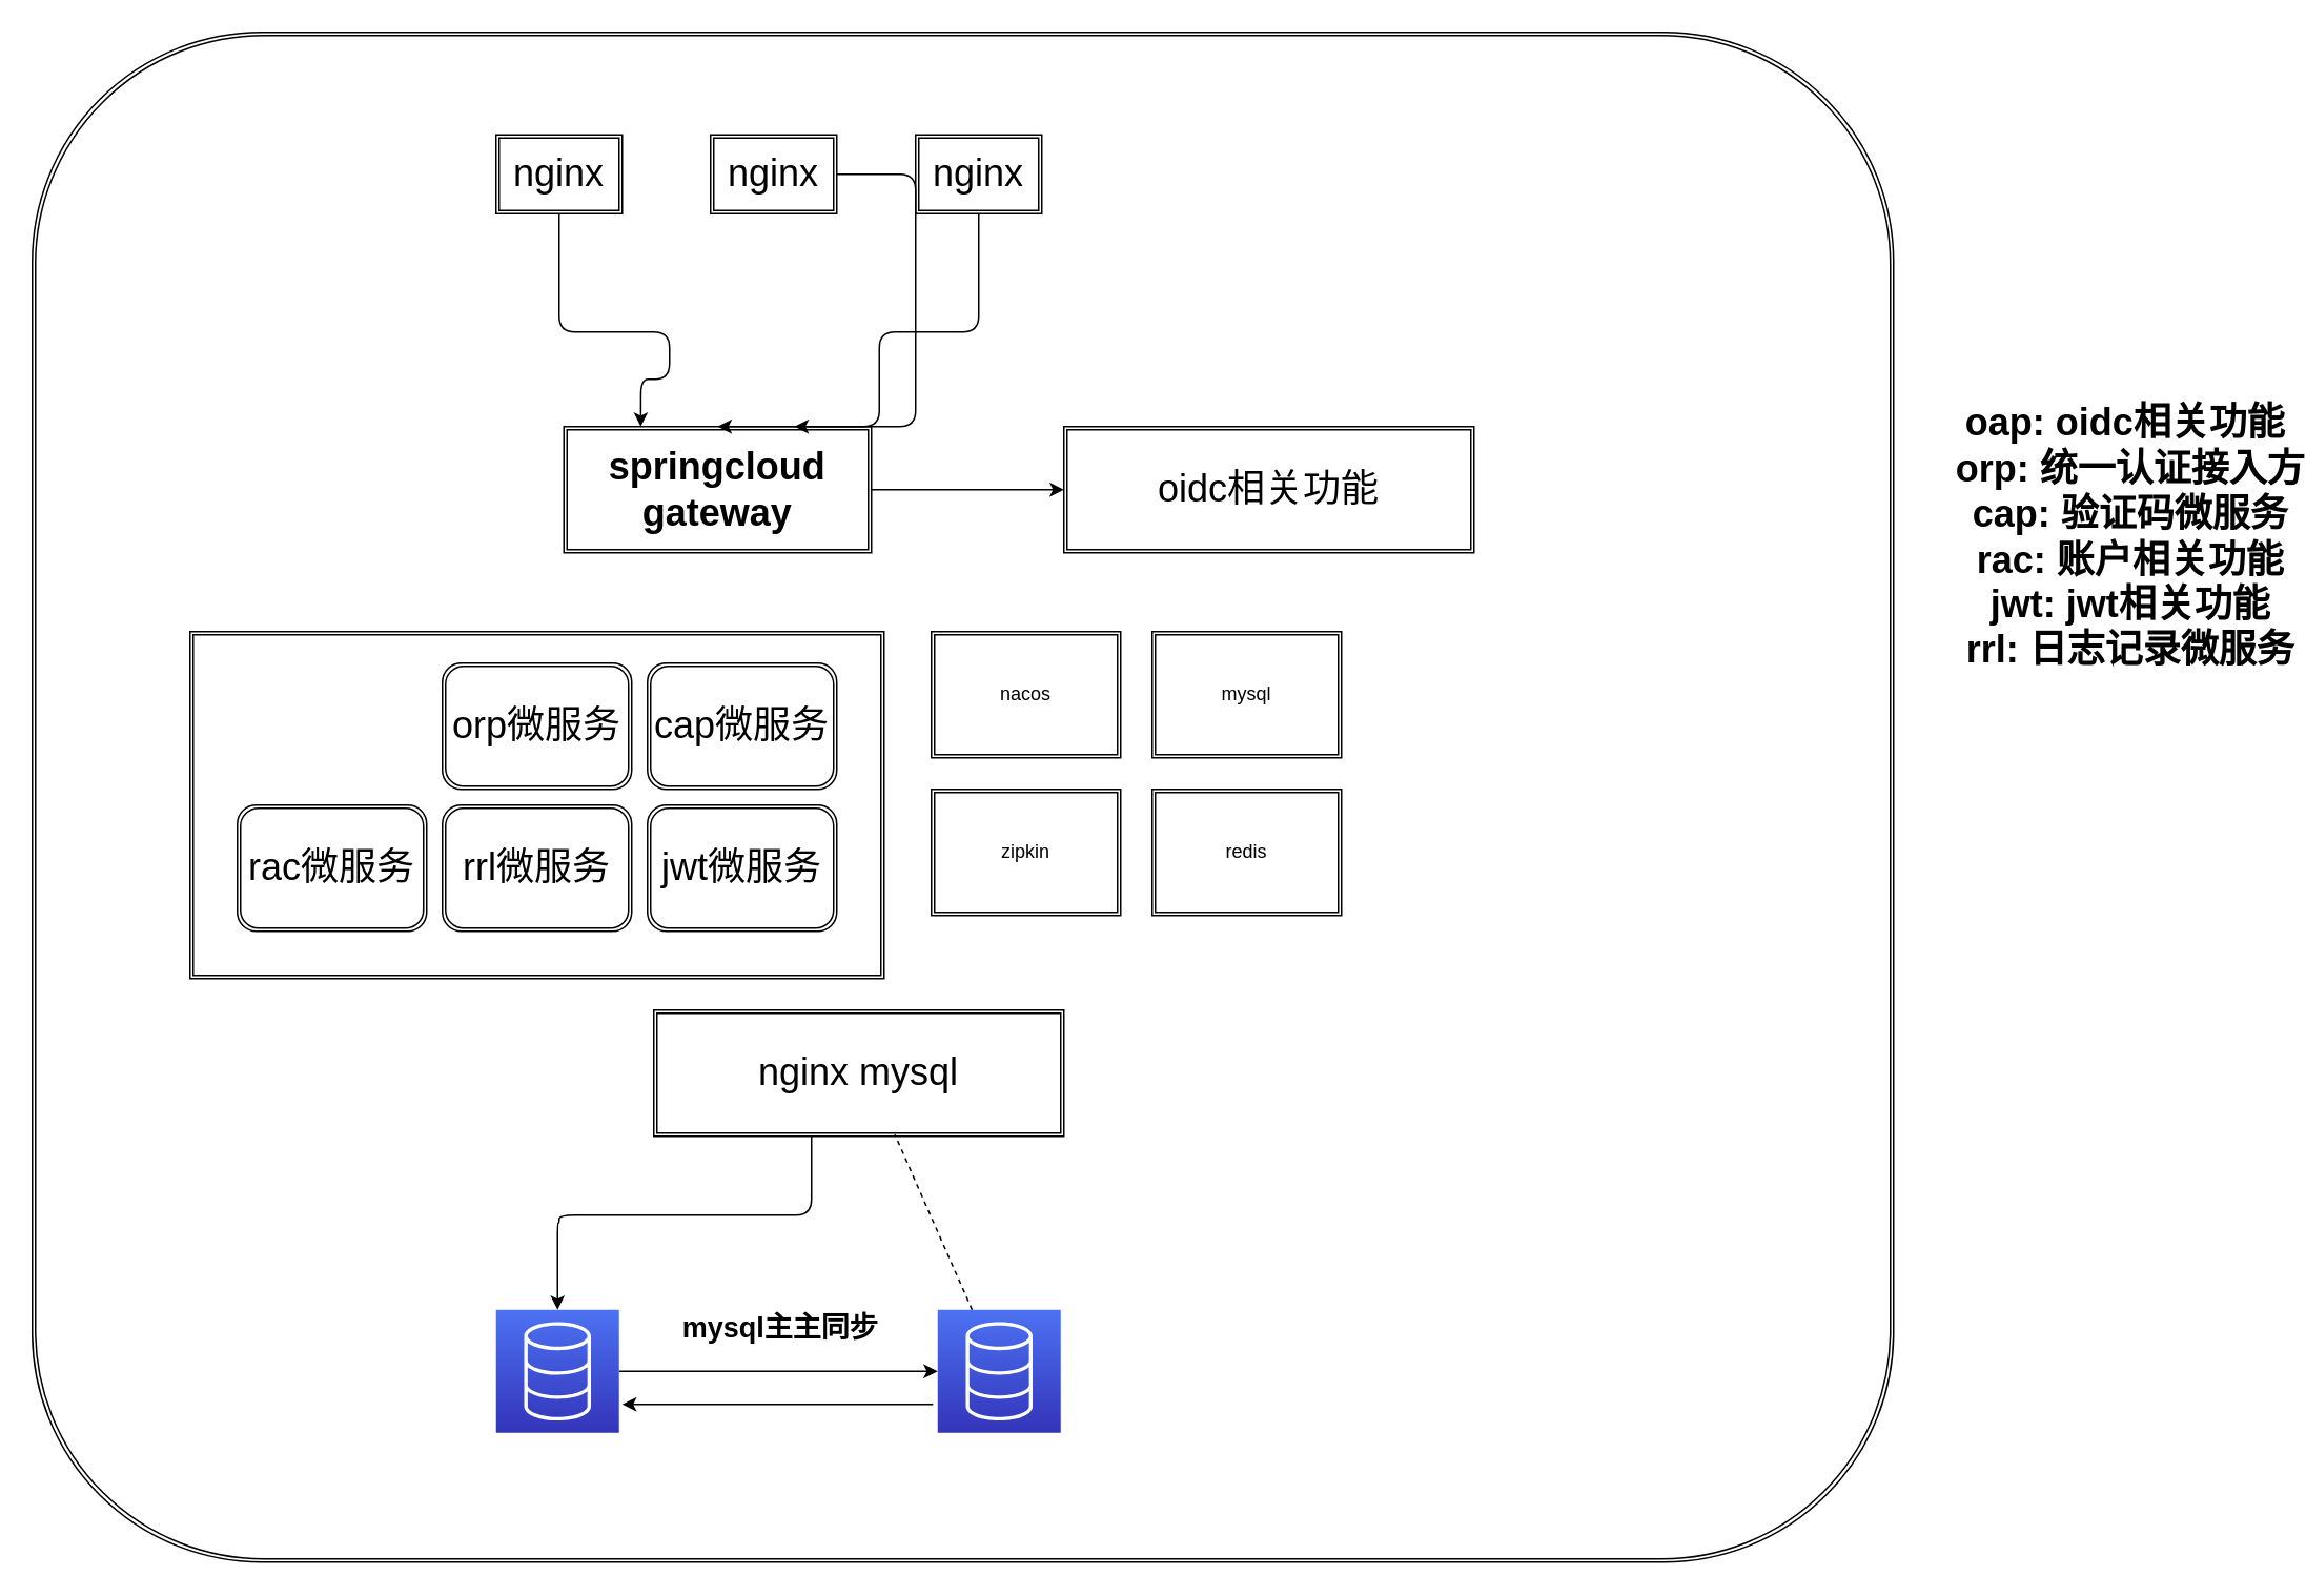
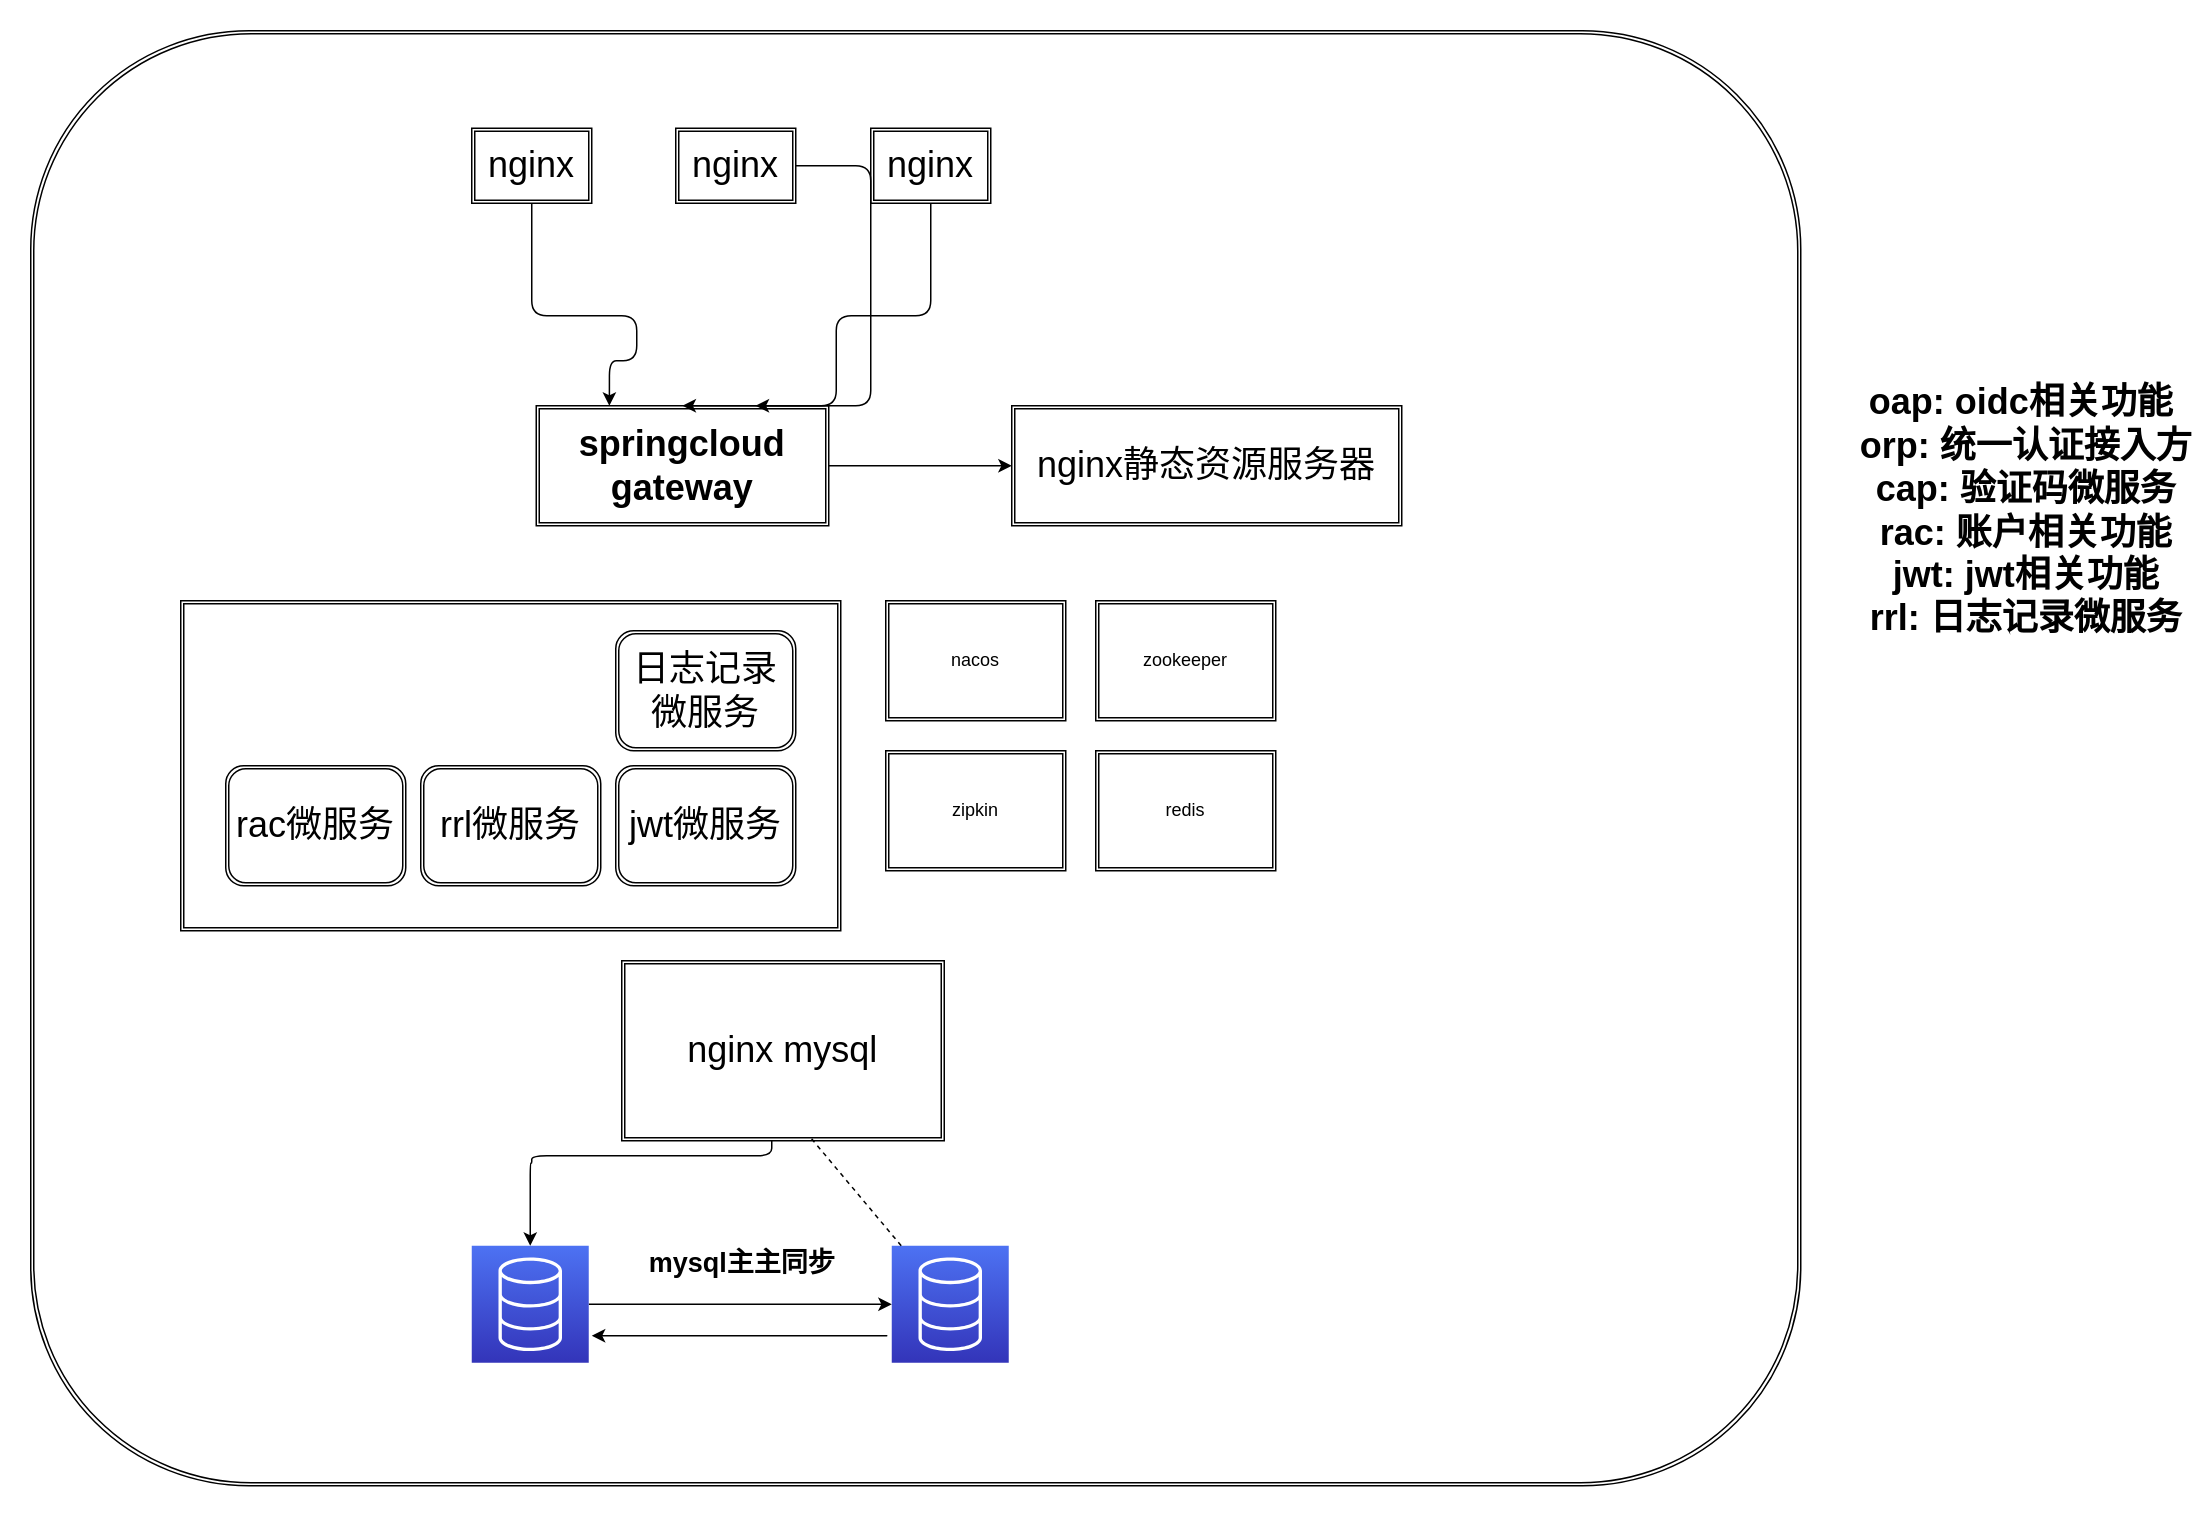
  <mxCell id="0" />
  <mxCell id="1" parent="0" />
  <mxCell id="2" value="" style="shape=ext;double=1;rounded=1;whiteSpace=wrap;html=1;" vertex="1" parent="1"><mxGeometry x="20" y="20" width="1180" height="970" as="geometry" /></mxCell>
  <mxCell id="3" value="" style="shape=ext;double=1;rounded=0;whiteSpace=wrap;html=1;" vertex="1" parent="1"><mxGeometry x="120" y="400" width="440" height="220" as="geometry" /></mxCell>
  <mxCell id="4" value="" style="outlineConnect=0;fontColor=#232F3E;gradientColor=#4D72F3;gradientDirection=north;fillColor=#3334B9;strokeColor=#ffffff;dashed=0;verticalLabelPosition=bottom;verticalAlign=top;align=center;html=1;fontSize=12;fontStyle=0;aspect=fixed;shape=mxgraph.aws4.resourceIcon;resIcon=mxgraph.aws4.database;" vertex="1" parent="1"><mxGeometry x="594" y="830" width="78" height="78" as="geometry" /></mxCell>
  <mxCell id="5" style="edgeStyle=orthogonalEdgeStyle;rounded=0;orthogonalLoop=1;jettySize=auto;html=1;" edge="1" parent="1" source="6" target="4"><mxGeometry relative="1" as="geometry" /></mxCell>
  <mxCell id="6" value="" style="outlineConnect=0;fontColor=#232F3E;gradientColor=#4D72F3;gradientDirection=north;fillColor=#3334B9;strokeColor=#ffffff;dashed=0;verticalLabelPosition=bottom;verticalAlign=top;align=center;html=1;fontSize=12;fontStyle=0;aspect=fixed;shape=mxgraph.aws4.resourceIcon;resIcon=mxgraph.aws4.database;" vertex="1" parent="1"><mxGeometry x="314" y="830" width="78" height="78" as="geometry" /></mxCell>
  <mxCell id="7" value="&lt;font style=&quot;font-size: 24px&quot;&gt;nginx&lt;/font&gt;" style="shape=ext;double=1;rounded=0;whiteSpace=wrap;html=1;" vertex="1" parent="1"><mxGeometry x="314" y="85" width="80" height="50" as="geometry" /></mxCell>
  <mxCell id="8" value="&lt;span style=&quot;font-size: 24px&quot;&gt;nginx&lt;/span&gt;" style="shape=ext;double=1;rounded=0;whiteSpace=wrap;html=1;" vertex="1" parent="1"><mxGeometry x="450" y="85" width="80" height="50" as="geometry" /></mxCell>
  <mxCell id="9" value="&lt;span style=&quot;font-size: 24px&quot;&gt;nginx&lt;/span&gt;" style="shape=ext;double=1;rounded=0;whiteSpace=wrap;html=1;" vertex="1" parent="1"><mxGeometry x="580" y="85" width="80" height="50" as="geometry" /></mxCell>
  <mxCell id="10" style="edgeStyle=orthogonalEdgeStyle;rounded=0;orthogonalLoop=1;jettySize=auto;html=1;" edge="1" parent="1" source="11" target="15"><mxGeometry relative="1" as="geometry" /></mxCell>
  <mxCell id="11" value="&lt;span style=&quot;font-size: 24px ; font-weight: 700&quot;&gt;springcloud gateway&lt;/span&gt;" style="shape=ext;double=1;rounded=0;whiteSpace=wrap;html=1;" vertex="1" parent="1"><mxGeometry x="357" y="270" width="195" height="80" as="geometry" /></mxCell>
  <mxCell id="12" value="" style="edgeStyle=segmentEdgeStyle;endArrow=classic;html=1;exitX=0.5;exitY=1;exitDx=0;exitDy=0;entryX=0.25;entryY=0;entryDx=0;entryDy=0;" edge="1" parent="1" source="7" target="11"><mxGeometry width="50" height="50" relative="1" as="geometry"><mxPoint x="710" y="460" as="sourcePoint" /><mxPoint x="350" y="240" as="targetPoint" /><Array as="points"><mxPoint x="354" y="210" /><mxPoint x="424" y="210" /><mxPoint x="424" y="240" /></Array></mxGeometry></mxCell>
  <mxCell id="13" value="" style="edgeStyle=elbowEdgeStyle;elbow=vertical;endArrow=classic;html=1;entryX=0.5;entryY=0;entryDx=0;entryDy=0;" edge="1" parent="1" source="8" target="11"><mxGeometry width="50" height="50" relative="1" as="geometry"><mxPoint x="530" y="190" as="sourcePoint" /><mxPoint x="490" y="250" as="targetPoint" /><Array as="points"><mxPoint x="580" y="210" /></Array></mxGeometry></mxCell>
  <mxCell id="14" value="" style="edgeStyle=segmentEdgeStyle;endArrow=classic;html=1;exitX=0.5;exitY=1;exitDx=0;exitDy=0;entryX=0.75;entryY=0;entryDx=0;entryDy=0;" edge="1" parent="1" source="9" target="11"><mxGeometry width="50" height="50" relative="1" as="geometry"><mxPoint x="640" y="250" as="sourcePoint" /><mxPoint x="690" y="200" as="targetPoint" /><Array as="points"><mxPoint x="620" y="210" /><mxPoint x="557" y="210" /></Array></mxGeometry></mxCell>
- <mxCell id="15" value="&lt;font style=&quot;font-size: 24px&quot;&gt;oidc相关功能&lt;/font&gt;" style="shape=ext;double=1;rounded=0;whiteSpace=wrap;html=1;" vertex="1" parent="1"><mxGeometry x="674" y="270" width="260" height="80" as="geometry" /></mxCell>
- <mxCell id="16" value="&lt;font style=&quot;font-size: 24px&quot;&gt;nginx mysql&lt;/font&gt;" style="shape=ext;double=1;rounded=0;whiteSpace=wrap;html=1;" vertex="1" parent="1"><mxGeometry x="414" y="640" width="260" height="80" as="geometry" /></mxCell>
+ <mxCell id="15" value="&lt;font style=&quot;font-size: 24px&quot;&gt;nginx静态资源服务器&lt;/font&gt;" style="shape=ext;double=1;rounded=0;whiteSpace=wrap;html=1;" vertex="1" parent="1"><mxGeometry x="674" y="270" width="260" height="80" as="geometry" /></mxCell>
+ <mxCell id="16" value="&lt;font style=&quot;font-size: 24px&quot;&gt;nginx mysql&lt;/font&gt;" style="shape=ext;double=1;rounded=0;whiteSpace=wrap;html=1;" vertex="1" parent="1"><mxGeometry x="414" y="640" width="215" height="120" as="geometry" /></mxCell>
  <mxCell id="17" value="" style="edgeStyle=elbowEdgeStyle;elbow=horizontal;endArrow=classic;html=1;entryX=1.026;entryY=0.769;entryDx=0;entryDy=0;entryPerimeter=0;" edge="1" parent="1" target="6"><mxGeometry width="50" height="50" relative="1" as="geometry"><mxPoint x="584" y="890" as="sourcePoint" /><mxPoint x="544" y="770" as="targetPoint" /><Array as="points"><mxPoint x="594" y="890" /></Array></mxGeometry></mxCell>
  <mxCell id="18" value="&lt;font style=&quot;font-size: 18px&quot;&gt;mysql主主同步&lt;/font&gt;" style="text;strokeColor=none;fillColor=none;html=1;fontSize=24;fontStyle=1;verticalAlign=middle;align=center;" vertex="1" parent="1"><mxGeometry x="444" y="820" width="100" height="40" as="geometry" /></mxCell>
  <mxCell id="19" value="" style="edgeStyle=segmentEdgeStyle;endArrow=classic;html=1;" edge="1" parent="1" source="16" target="6"><mxGeometry width="50" height="50" relative="1" as="geometry"><mxPoint x="438" y="720" as="sourcePoint" /><mxPoint x="374" y="775" as="targetPoint" /><Array as="points"><mxPoint x="514" y="770" /><mxPoint x="354" y="770" /><mxPoint x="354" y="775" /><mxPoint x="353" y="775" /></Array></mxGeometry></mxCell>
  <mxCell id="20" value="" style="endArrow=none;dashed=1;html=1;entryX=0.588;entryY=0.988;entryDx=0;entryDy=0;entryPerimeter=0;" edge="1" parent="1" source="4" target="16"><mxGeometry width="50" height="50" relative="1" as="geometry"><mxPoint x="514" y="590" as="sourcePoint" /><mxPoint x="564" y="540" as="targetPoint" /></mxGeometry></mxCell>
  <mxCell id="21" value="&lt;font style=&quot;font-size: 24px&quot;&gt;jwt微服务&lt;/font&gt;" style="shape=ext;double=1;rounded=1;whiteSpace=wrap;html=1;" vertex="1" parent="1"><mxGeometry x="410" y="510" width="120" height="80" as="geometry" /></mxCell>
  <mxCell id="22" value="&lt;font style=&quot;font-size: 24px&quot;&gt;rac微服务&lt;/font&gt;" style="shape=ext;double=1;rounded=1;whiteSpace=wrap;html=1;" vertex="1" parent="1"><mxGeometry x="150" y="510" width="120" height="80" as="geometry" /></mxCell>
  <mxCell id="23" value="&lt;font style=&quot;font-size: 24px&quot;&gt;rrl微服务&lt;/font&gt;" style="shape=ext;double=1;rounded=1;whiteSpace=wrap;html=1;" vertex="1" parent="1"><mxGeometry x="280" y="510" width="120" height="80" as="geometry" /></mxCell>
- <mxCell id="24" value="&lt;font style=&quot;font-size: 24px&quot;&gt;orp微服务&lt;/font&gt;" style="shape=ext;double=1;rounded=1;whiteSpace=wrap;html=1;" vertex="1" parent="1"><mxGeometry x="280" y="420" width="120" height="80" as="geometry" /></mxCell>
- <mxCell id="25" value="&lt;font style=&quot;font-size: 24px&quot;&gt;cap微服务&lt;/font&gt;" style="shape=ext;double=1;rounded=1;whiteSpace=wrap;html=1;" vertex="1" parent="1"><mxGeometry x="410" y="420" width="120" height="80" as="geometry" /></mxCell>
+ <mxCell id="25" value="&lt;font style=&quot;font-size: 24px&quot;&gt;日志记录微服务&lt;/font&gt;" style="shape=ext;double=1;rounded=1;whiteSpace=wrap;html=1;" vertex="1" parent="1"><mxGeometry x="410" y="420" width="120" height="80" as="geometry" /></mxCell>
  <mxCell id="26" value="oap: oidc相关功能&amp;nbsp;&lt;br&gt;orp: 统一认证接入方&lt;br&gt;cap: 验证码微服务&lt;br&gt;rac: 账户相关功能&lt;br&gt;jwt: jwt相关功能&lt;br&gt;rrl: 日志记录微服务" style="text;strokeColor=none;fillColor=none;html=1;fontSize=24;fontStyle=1;verticalAlign=middle;align=center;" vertex="1" parent="1"><mxGeometry x="1300" y="320" width="100" height="40" as="geometry" /></mxCell>
  <mxCell id="27" value="nacos" style="shape=ext;double=1;rounded=0;whiteSpace=wrap;html=1;" vertex="1" parent="1"><mxGeometry x="590" y="400" width="120" height="80" as="geometry" /></mxCell>
- <mxCell id="28" value="mysql" style="shape=ext;double=1;rounded=0;whiteSpace=wrap;html=1;" vertex="1" parent="1"><mxGeometry x="730" y="400" width="120" height="80" as="geometry" /></mxCell>
+ <mxCell id="28" value="zookeeper" style="shape=ext;double=1;rounded=0;whiteSpace=wrap;html=1;" vertex="1" parent="1"><mxGeometry x="730" y="400" width="120" height="80" as="geometry" /></mxCell>
  <mxCell id="29" value="zipkin" style="shape=ext;double=1;rounded=0;whiteSpace=wrap;html=1;" vertex="1" parent="1"><mxGeometry x="590" y="500" width="120" height="80" as="geometry" /></mxCell>
  <mxCell id="30" value="redis" style="shape=ext;double=1;rounded=0;whiteSpace=wrap;html=1;" vertex="1" parent="1"><mxGeometry x="730" y="500" width="120" height="80" as="geometry" /></mxCell>
